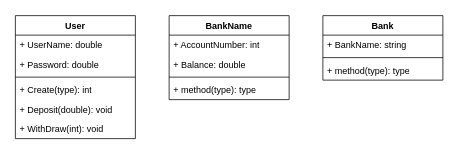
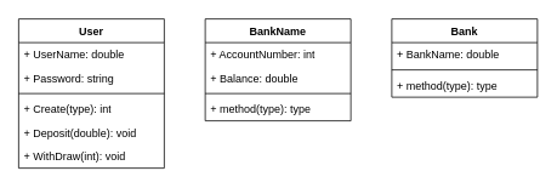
  <mxCell id="0" />
  <mxCell id="1" parent="0" />
  <mxCell id="2" value="User" style="swimlane;fontStyle=1;align=center;verticalAlign=top;childLayout=stackLayout;horizontal=1;startSize=26;horizontalStack=0;resizeParent=1;resizeParentMax=0;resizeLast=0;collapsible=1;marginBottom=0;whiteSpace=wrap;html=1;" vertex="1" parent="1"><mxGeometry x="20" y="20" width="160" height="164" as="geometry"><mxRectangle x="140" y="140" width="100" height="30" as="alternateBounds" /></mxGeometry></mxCell>
  <mxCell id="3" value="+ UserName: double" style="text;strokeColor=none;fillColor=none;align=left;verticalAlign=top;spacingLeft=4;spacingRight=4;overflow=hidden;rotatable=0;points=[[0,0.5],[1,0.5]];portConstraint=eastwest;whiteSpace=wrap;html=1;" vertex="1" parent="2"><mxGeometry y="26" width="160" height="26" as="geometry" /></mxCell>
- <mxCell id="4" value="+ Password: double" style="text;strokeColor=none;fillColor=none;align=left;verticalAlign=top;spacingLeft=4;spacingRight=4;overflow=hidden;rotatable=0;points=[[0,0.5],[1,0.5]];portConstraint=eastwest;whiteSpace=wrap;html=1;" vertex="1" parent="2"><mxGeometry y="52" width="160" height="26" as="geometry" /></mxCell>
+ <mxCell id="4" value="+ Password: string" style="text;strokeColor=none;fillColor=none;align=left;verticalAlign=top;spacingLeft=4;spacingRight=4;overflow=hidden;rotatable=0;points=[[0,0.5],[1,0.5]];portConstraint=eastwest;whiteSpace=wrap;html=1;" vertex="1" parent="2"><mxGeometry y="52" width="160" height="26" as="geometry" /></mxCell>
  <mxCell id="5" value="" style="line;strokeWidth=1;fillColor=none;align=left;verticalAlign=middle;spacingTop=-1;spacingLeft=3;spacingRight=3;rotatable=0;labelPosition=right;points=[];portConstraint=eastwest;strokeColor=inherit;" vertex="1" parent="2"><mxGeometry y="78" width="160" height="8" as="geometry" /></mxCell>
  <mxCell id="6" value="+ Create(type): int" style="text;strokeColor=none;fillColor=none;align=left;verticalAlign=top;spacingLeft=4;spacingRight=4;overflow=hidden;rotatable=0;points=[[0,0.5],[1,0.5]];portConstraint=eastwest;whiteSpace=wrap;html=1;" vertex="1" parent="2"><mxGeometry y="86" width="160" height="26" as="geometry" /></mxCell>
  <mxCell id="7" value="+ Deposit(double): void" style="text;strokeColor=none;fillColor=none;align=left;verticalAlign=top;spacingLeft=4;spacingRight=4;overflow=hidden;rotatable=0;points=[[0,0.5],[1,0.5]];portConstraint=eastwest;whiteSpace=wrap;html=1;" vertex="1" parent="2"><mxGeometry y="112" width="160" height="26" as="geometry" /></mxCell>
  <mxCell id="8" value="+ WithDraw(int): void" style="text;strokeColor=none;fillColor=none;align=left;verticalAlign=top;spacingLeft=4;spacingRight=4;overflow=hidden;rotatable=0;points=[[0,0.5],[1,0.5]];portConstraint=eastwest;whiteSpace=wrap;html=1;" vertex="1" parent="2"><mxGeometry y="138" width="160" height="26" as="geometry" /></mxCell>
  <mxCell id="9" value="BankName" style="swimlane;fontStyle=1;align=center;verticalAlign=top;childLayout=stackLayout;horizontal=1;startSize=26;horizontalStack=0;resizeParent=1;resizeParentMax=0;resizeLast=0;collapsible=1;marginBottom=0;whiteSpace=wrap;html=1;" vertex="1" parent="1"><mxGeometry x="225" y="20" width="160" height="112" as="geometry" /></mxCell>
  <mxCell id="10" value="+ AccountNumber: int" style="text;strokeColor=none;fillColor=none;align=left;verticalAlign=top;spacingLeft=4;spacingRight=4;overflow=hidden;rotatable=0;points=[[0,0.5],[1,0.5]];portConstraint=eastwest;whiteSpace=wrap;html=1;" vertex="1" parent="9"><mxGeometry y="26" width="160" height="26" as="geometry" /></mxCell>
  <mxCell id="11" value="+ Balance: double" style="text;strokeColor=none;fillColor=none;align=left;verticalAlign=top;spacingLeft=4;spacingRight=4;overflow=hidden;rotatable=0;points=[[0,0.5],[1,0.5]];portConstraint=eastwest;whiteSpace=wrap;html=1;" vertex="1" parent="9"><mxGeometry y="52" width="160" height="26" as="geometry" /></mxCell>
  <mxCell id="12" value="" style="line;strokeWidth=1;fillColor=none;align=left;verticalAlign=middle;spacingTop=-1;spacingLeft=3;spacingRight=3;rotatable=0;labelPosition=right;points=[];portConstraint=eastwest;strokeColor=inherit;" vertex="1" parent="9"><mxGeometry y="78" width="160" height="8" as="geometry" /></mxCell>
  <mxCell id="13" value="+ method(type): type" style="text;strokeColor=none;fillColor=none;align=left;verticalAlign=top;spacingLeft=4;spacingRight=4;overflow=hidden;rotatable=0;points=[[0,0.5],[1,0.5]];portConstraint=eastwest;whiteSpace=wrap;html=1;" vertex="1" parent="9"><mxGeometry y="86" width="160" height="26" as="geometry" /></mxCell>
  <mxCell id="14" value="Bank" style="swimlane;fontStyle=1;align=center;verticalAlign=top;childLayout=stackLayout;horizontal=1;startSize=26;horizontalStack=0;resizeParent=1;resizeParentMax=0;resizeLast=0;collapsible=1;marginBottom=0;whiteSpace=wrap;html=1;" vertex="1" parent="1"><mxGeometry x="430" y="20" width="160" height="86" as="geometry" /></mxCell>
- <mxCell id="15" value="+ BankName: string" style="text;strokeColor=none;fillColor=none;align=left;verticalAlign=top;spacingLeft=4;spacingRight=4;overflow=hidden;rotatable=0;points=[[0,0.5],[1,0.5]];portConstraint=eastwest;whiteSpace=wrap;html=1;" vertex="1" parent="14"><mxGeometry y="26" width="160" height="26" as="geometry" /></mxCell>
+ <mxCell id="15" value="+ BankName: double" style="text;strokeColor=none;fillColor=none;align=left;verticalAlign=top;spacingLeft=4;spacingRight=4;overflow=hidden;rotatable=0;points=[[0,0.5],[1,0.5]];portConstraint=eastwest;whiteSpace=wrap;html=1;" vertex="1" parent="14"><mxGeometry y="26" width="160" height="26" as="geometry" /></mxCell>
  <mxCell id="16" value="" style="line;strokeWidth=1;fillColor=none;align=left;verticalAlign=middle;spacingTop=-1;spacingLeft=3;spacingRight=3;rotatable=0;labelPosition=right;points=[];portConstraint=eastwest;strokeColor=inherit;" vertex="1" parent="14"><mxGeometry y="52" width="160" height="8" as="geometry" /></mxCell>
  <mxCell id="17" value="+ method(type): type" style="text;strokeColor=none;fillColor=none;align=left;verticalAlign=top;spacingLeft=4;spacingRight=4;overflow=hidden;rotatable=0;points=[[0,0.5],[1,0.5]];portConstraint=eastwest;whiteSpace=wrap;html=1;" vertex="1" parent="14"><mxGeometry y="60" width="160" height="26" as="geometry" /></mxCell>
